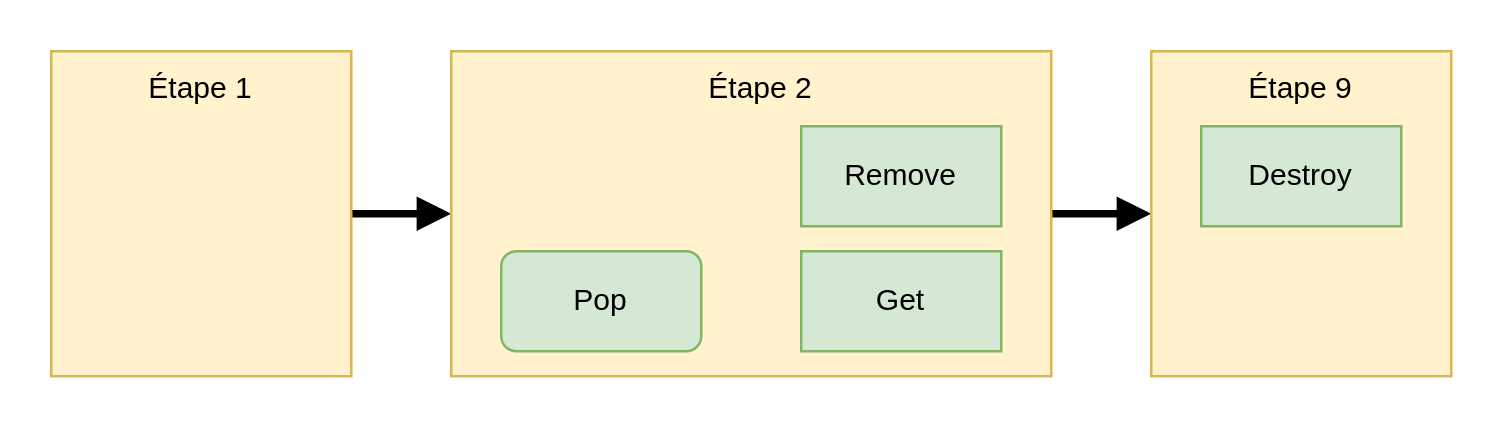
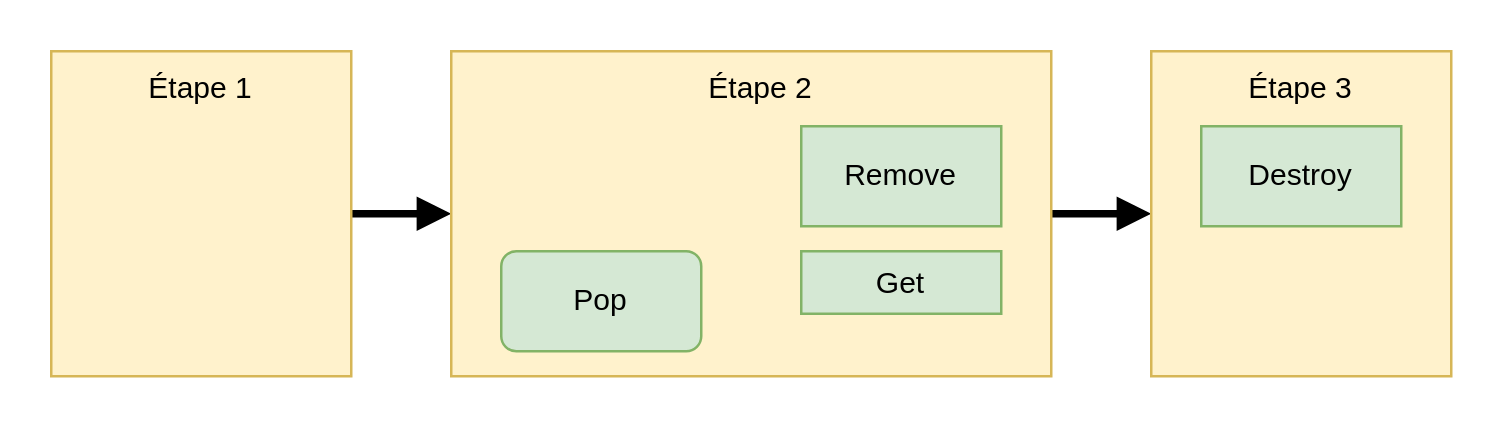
  <mxCell id="0" />
  <mxCell id="1" parent="0" />
  <mxCell id="2" style="edgeStyle=orthogonalEdgeStyle;rounded=0;orthogonalLoop=1;jettySize=auto;html=1;exitX=1;exitY=0.5;exitDx=0;exitDy=0;entryX=0;entryY=0.5;entryDx=0;entryDy=0;endArrow=block;endFill=1;fillColor=#f5f5f5;strokeColor=#000000;strokeWidth=3;" edge="1" parent="1" source="3" target="5"><mxGeometry relative="1" as="geometry" /></mxCell>
  <mxCell id="3" value="" style="rounded=0;whiteSpace=wrap;html=1;fillColor=#fff2cc;strokeColor=#d6b656;" vertex="1" parent="1"><mxGeometry x="20" y="20" width="120" height="130" as="geometry" /></mxCell>
  <mxCell id="4" style="edgeStyle=orthogonalEdgeStyle;rounded=0;orthogonalLoop=1;jettySize=auto;html=1;exitX=1;exitY=0.5;exitDx=0;exitDy=0;entryX=0;entryY=0.5;entryDx=0;entryDy=0;endArrow=block;endFill=1;strokeColor=#000000;strokeWidth=3;" edge="1" parent="1" source="5" target="6"><mxGeometry relative="1" as="geometry" /></mxCell>
  <mxCell id="5" value="" style="rounded=0;whiteSpace=wrap;html=1;fillColor=#fff2cc;strokeColor=#d6b656;" vertex="1" parent="1"><mxGeometry x="180" y="20" width="240" height="130" as="geometry" /></mxCell>
  <mxCell id="6" value="" style="rounded=0;whiteSpace=wrap;html=1;fillColor=#fff2cc;strokeColor=#d6b656;" vertex="1" parent="1"><mxGeometry x="460" y="20" width="120" height="130" as="geometry" /></mxCell>
  <mxCell id="7" value="Pop" style="whiteSpace=wrap;html=1;fillColor=#d5e8d4;strokeColor=#82b366;rounded=1;" vertex="1" parent="1"><mxGeometry x="200" y="100" width="80" height="40" as="geometry" /></mxCell>
  <mxCell id="8" value="Remove" style="rounded=0;whiteSpace=wrap;html=1;fillColor=#d5e8d4;strokeColor=#82b366;" vertex="1" parent="1"><mxGeometry x="320" y="50" width="80" height="40" as="geometry" /></mxCell>
- <mxCell id="9" value="Get" style="rounded=0;whiteSpace=wrap;html=1;fillColor=#d5e8d4;strokeColor=#82b366;" vertex="1" parent="1"><mxGeometry x="320" y="100" width="80" height="40" as="geometry" /></mxCell>
+ <mxCell id="9" value="Get" style="rounded=0;whiteSpace=wrap;html=1;fillColor=#d5e8d4;strokeColor=#82b366;" vertex="1" parent="1"><mxGeometry x="320" y="100" width="80" height="25" as="geometry" /></mxCell>
  <mxCell id="10" value="Destroy" style="rounded=0;whiteSpace=wrap;html=1;fillColor=#d5e8d4;strokeColor=#82b366;" vertex="1" parent="1"><mxGeometry x="480" y="50" width="80" height="40" as="geometry" /></mxCell>
  <mxCell id="11" value="Étape 1" style="text;html=1;strokeColor=none;fillColor=none;align=center;verticalAlign=middle;whiteSpace=wrap;rounded=0;" vertex="1" parent="1"><mxGeometry x="50" y="20" width="60" height="30" as="geometry" /></mxCell>
  <mxCell id="12" value="&lt;div&gt;Étape 2&lt;/div&gt;" style="text;html=1;strokeColor=none;fillColor=none;align=center;verticalAlign=middle;whiteSpace=wrap;rounded=0;" vertex="1" parent="1"><mxGeometry x="274" y="20" width="60" height="30" as="geometry" /></mxCell>
- <mxCell id="13" value="&lt;div&gt;Étape 9&lt;/div&gt;" style="text;html=1;strokeColor=none;fillColor=none;align=center;verticalAlign=middle;whiteSpace=wrap;rounded=0;" vertex="1" parent="1"><mxGeometry x="490" y="20" width="60" height="30" as="geometry" /></mxCell>
+ <mxCell id="13" value="&lt;div&gt;Étape 3&lt;/div&gt;" style="text;html=1;strokeColor=none;fillColor=none;align=center;verticalAlign=middle;whiteSpace=wrap;rounded=0;" vertex="1" parent="1"><mxGeometry x="490" y="20" width="60" height="30" as="geometry" /></mxCell>
